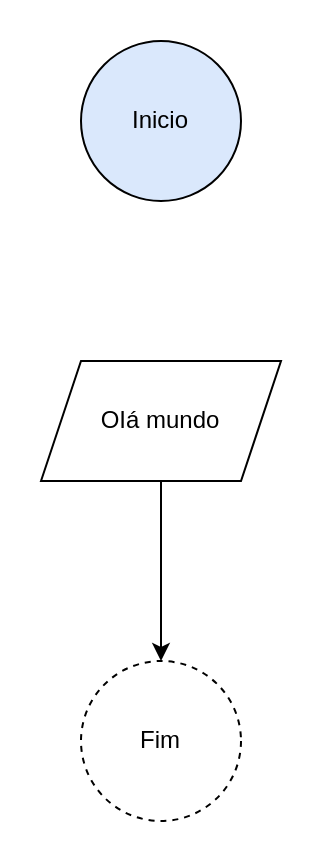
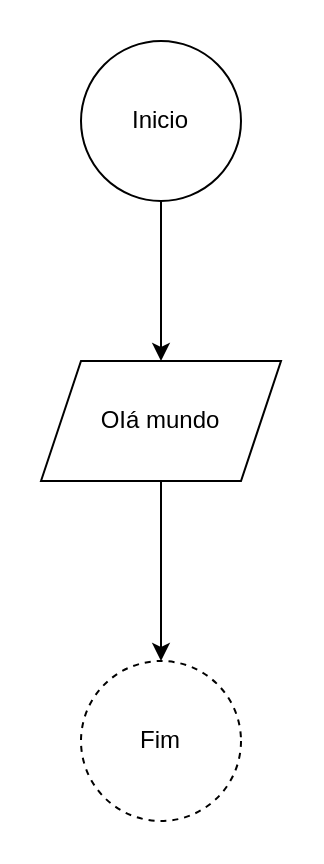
  <mxCell id="0" />
  <mxCell id="1" parent="0" />
- <mxCell id="3" value="Inicio" style="ellipse;whiteSpace=wrap;html=1;aspect=fixed;fillColor=#dae8fc;" vertex="1" parent="1"><mxGeometry x="40" y="20" width="80" height="80" as="geometry" /></mxCell>
+ <mxCell id="2" value="" style="edgeStyle=orthogonalEdgeStyle;rounded=0;orthogonalLoop=1;jettySize=auto;html=1;" edge="1" parent="1" source="3" target="5"><mxGeometry relative="1" as="geometry" /></mxCell>
+ <mxCell id="3" value="Inicio" style="ellipse;whiteSpace=wrap;html=1;aspect=fixed;" vertex="1" parent="1"><mxGeometry x="40" y="20" width="80" height="80" as="geometry" /></mxCell>
  <mxCell id="4" value="" style="edgeStyle=orthogonalEdgeStyle;rounded=0;orthogonalLoop=1;jettySize=auto;html=1;" edge="1" parent="1" source="5" target="6"><mxGeometry relative="1" as="geometry" /></mxCell>
  <mxCell id="5" value="OIá mundo" style="shape=parallelogram;perimeter=parallelogramPerimeter;whiteSpace=wrap;html=1;fixedSize=1;" vertex="1" parent="1"><mxGeometry x="20" y="180" width="120" height="60" as="geometry" /></mxCell>
  <mxCell id="6" value="Fim" style="ellipse;whiteSpace=wrap;html=1;aspect=fixed;dashed=1;" vertex="1" parent="1"><mxGeometry x="40" y="330" width="80" height="80" as="geometry" /></mxCell>
